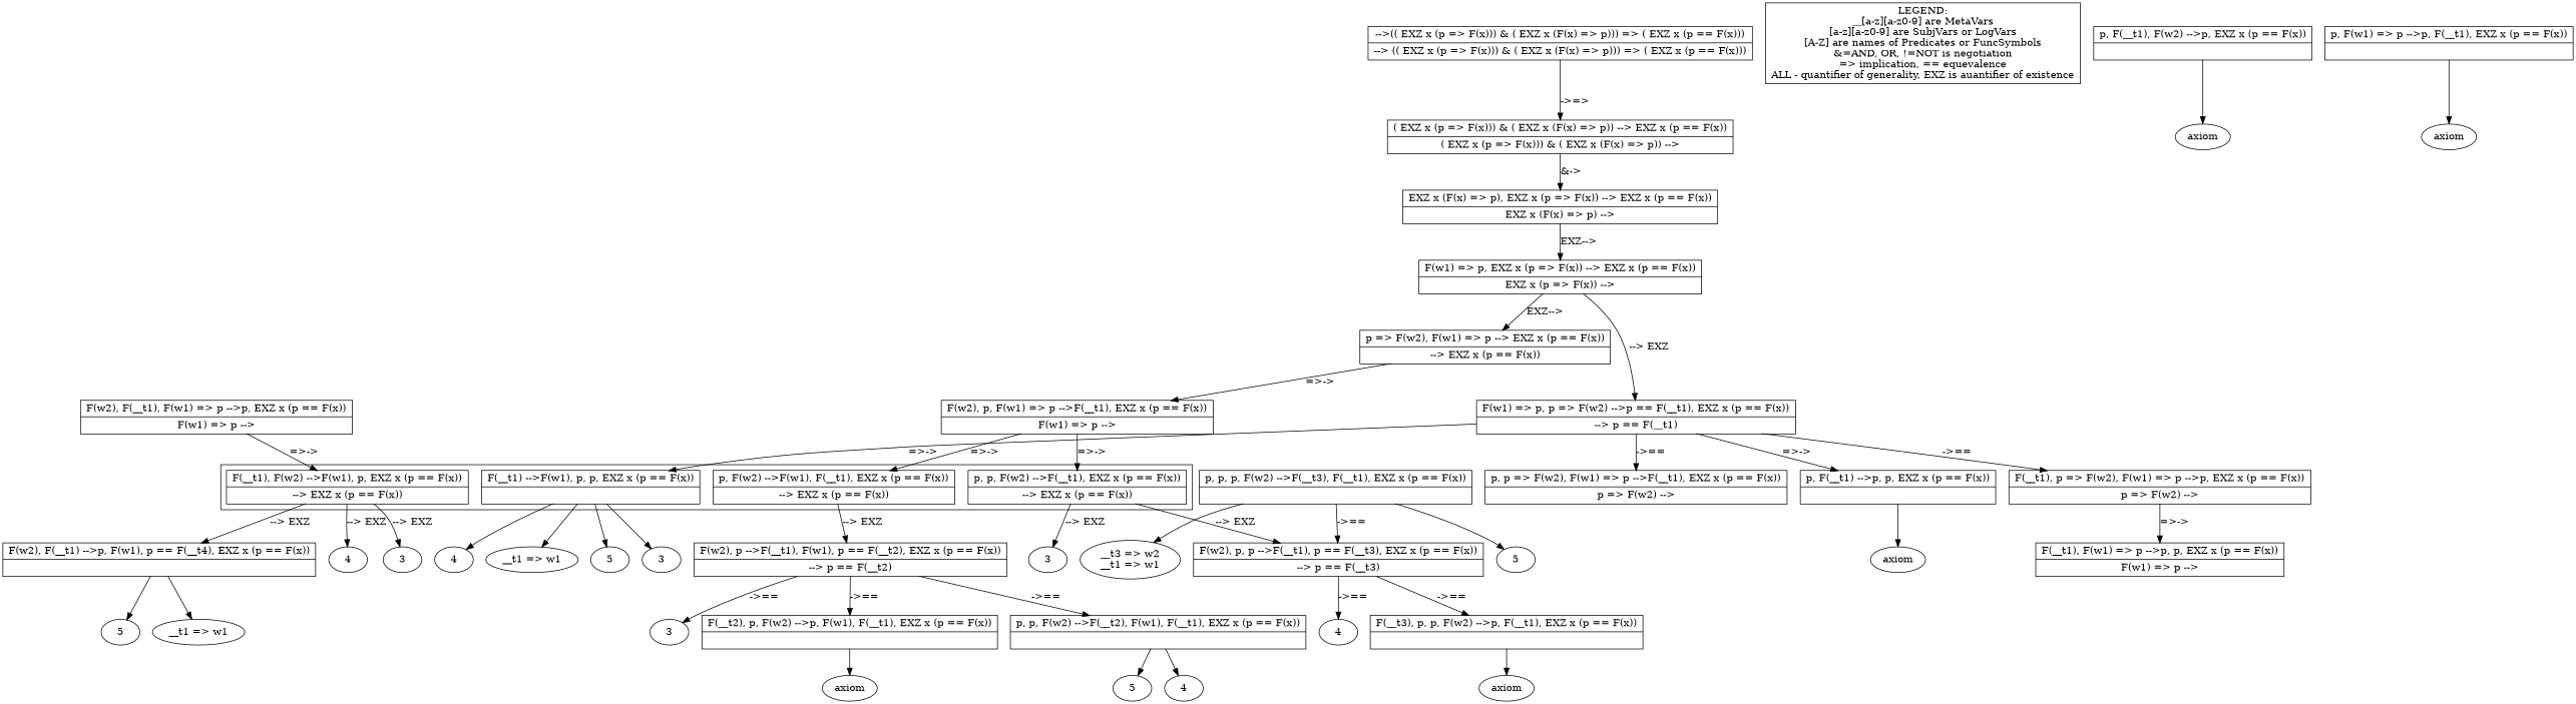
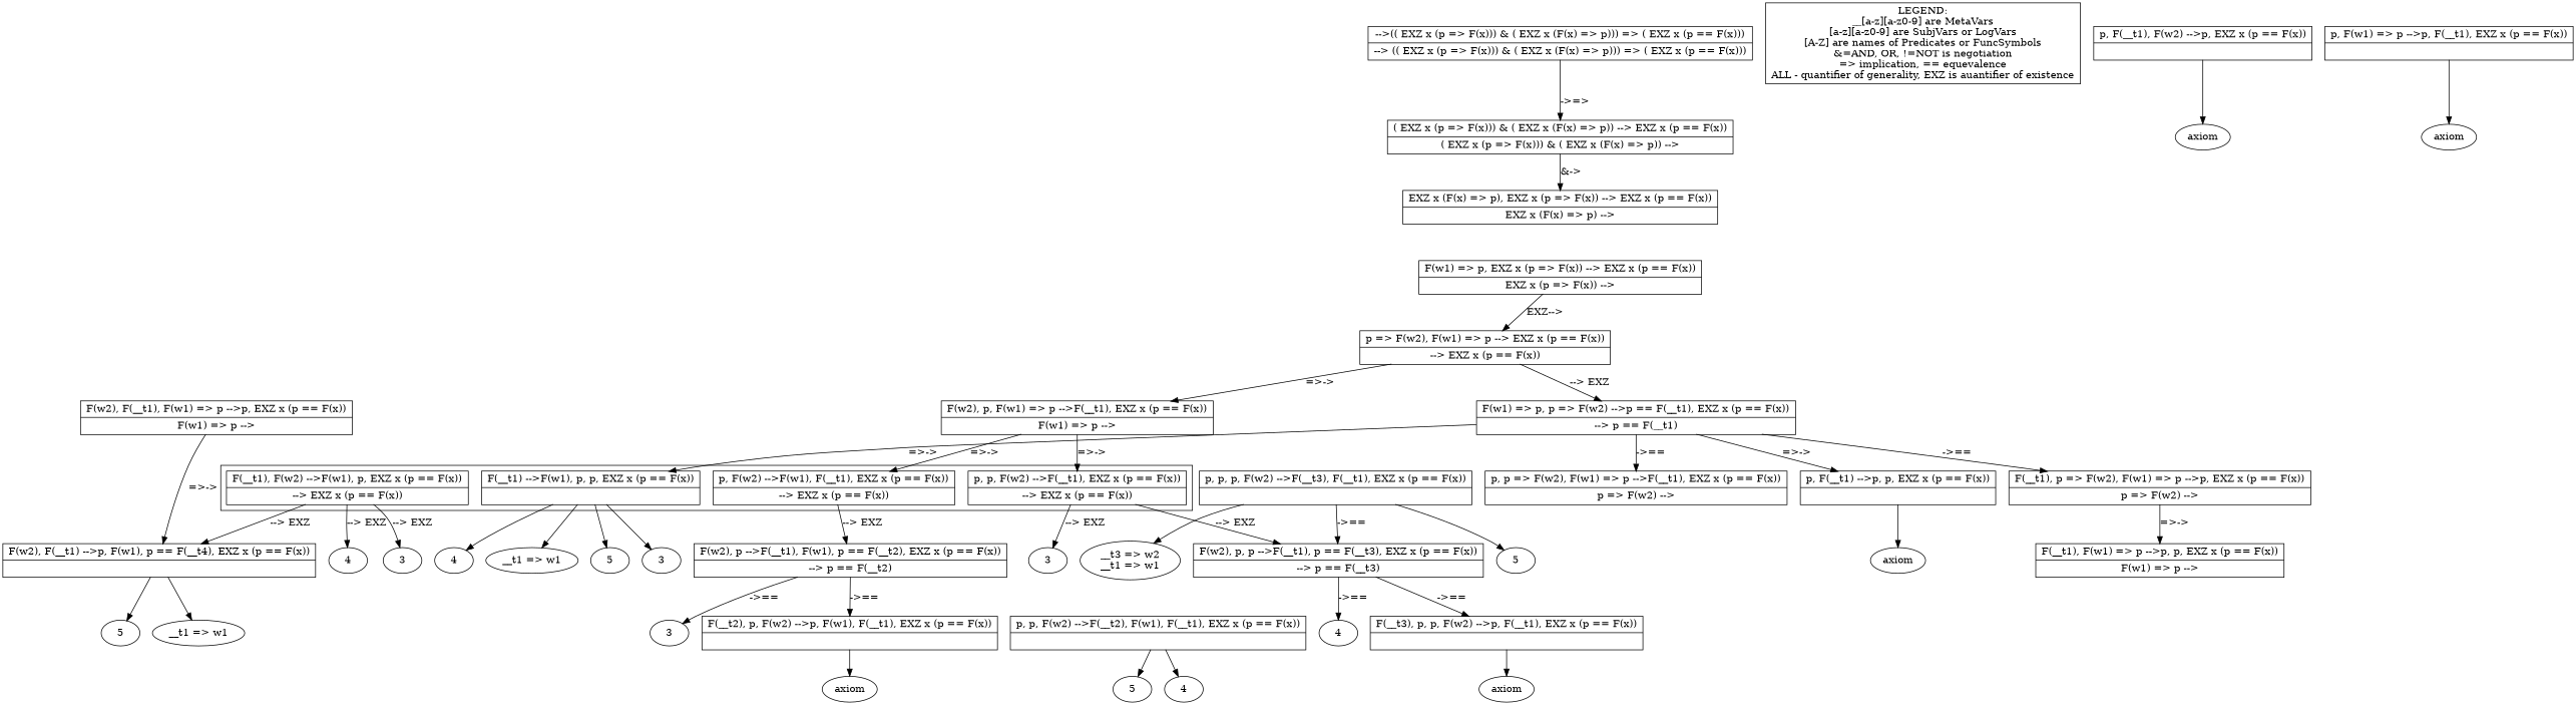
  digraph {
    node [shape=record]
    n1 [label="{<seq> F(__t1) --\>F(w1), p, p,  EXZ x (p == F(x)) |<lastfip>  }"]
    n2 [label="{<seq> F(__t1), F(w2) --\>F(w1), p,  EXZ x (p == F(x)) |<lastfip> --\>  EXZ x (p == F(x)) }"]
    n3 [label="{<seq> p, p, F(w2) --\>F(__t1),  EXZ x (p == F(x)) |<lastfip> --\>  EXZ x (p == F(x)) }"]
    n4 [label="{<seq> p, F(w2) --\>F(w1), F(__t1),  EXZ x (p == F(x)) |<lastfip> --\>  EXZ x (p == F(x)) }"]
    n5 [label="__t1 => w1\n" shape=""]
    n6 [label=5 shape=""]
    n7 [label=4 shape=""]
    n8 [label=3 shape=""]
    n9 [label="{<seq> F(w2), F(__t1) --\>p, F(w1), p == F(__t4),  EXZ x (p == F(x)) |<lastfip>  }"]
    n10 [label=4 shape=""]
    n11 [label=3 shape=""]
    n12 [label="{<seq> F(w2), p, p --\>F(__t1), p == F(__t3),  EXZ x (p == F(x)) |<lastfip> --\> p == F(__t3) }"]
    n13 [label=3 shape=""]
    n14 [label="{<seq> F(w2), p --\>F(__t1), F(w1), p == F(__t2),  EXZ x (p == F(x)) |<lastfip> --\> p == F(__t2) }"]
    n15 [label="LEGEND:\n__[a-z][a-z0-9] are MetaVars\n[a-z][a-z0-9] are SubjVars or LogVars\n[A-Z] are names of Predicates or FuncSymbols\n&=AND, OR, !=NOT is negotiation\n=> implication, == equevalence\nALL - quantifier of generality, EXZ is auantifier of existence" shape=box]
    n16 [label="__t3 => w2\n__t1 => w1\n" shape=""]
    n17 [label="__t1 => w1\n" shape=""]
    n18 [label=5 shape=""]
    n19 [label=5 shape=""]
    n20 [label=5 shape=""]
    n21 [label=axiom shape=""]
    n22 [label="{<seq> F(__t3), p, p, F(w2) --\>p, F(__t1),  EXZ x (p == F(x)) |<lastfip>  }"]
    n23 [label="{<seq> p, p, p, F(w2) --\>F(__t3), F(__t1),  EXZ x (p == F(x)) |<lastfip>  }"]
    n24 [label=4 shape=""]
    n25 [label=4 shape=""]
    n26 [label=axiom shape=""]
    n27 [label="{<seq> F(__t2), p, F(w2) --\>p, F(w1), F(__t1),  EXZ x (p == F(x)) |<lastfip>  }"]
    n28 [label="{<seq> p, p, F(w2) --\>F(__t2), F(w1), F(__t1),  EXZ x (p == F(x)) |<lastfip>  }"]
    n29 [label=3 shape=""]
    n30 [label=axiom shape=""]
    n31 [label="{<seq> p, F(__t1) --\>p, p,  EXZ x (p == F(x)) |<lastfip>  }"]
    n32 [label=axiom shape=""]
    n33 [label="{<seq> p, F(__t1), F(w2) --\>p,  EXZ x (p == F(x)) |<lastfip>  }"]
    n34 [label=axiom shape=""]
    n35 [label="{<seq> F(w2), p, F(w1) =\> p --\>F(__t1),  EXZ x (p == F(x)) |<lastfip> F(w1) =\> p --\> }"]
    n36 [label="{<seq> p, F(w1) =\> p --\>p, F(__t1),  EXZ x (p == F(x)) |<lastfip>  }"]
    n37 [label="{<seq> F(w2), F(__t1), F(w1) =\> p --\>p,  EXZ x (p == F(x)) |<lastfip> F(w1) =\> p --\> }"]
    n38 [label="{<seq> F(__t1), F(w1) =\> p --\>p, p,  EXZ x (p == F(x)) |<lastfip> F(w1) =\> p --\> }"]
    n39 [label="{<seq> F(__t1), p =\> F(w2), F(w1) =\> p --\>p,  EXZ x (p == F(x)) |<lastfip> p =\> F(w2) --\> }"]
    n40 [label="{<seq> p, p =\> F(w2), F(w1) =\> p --\>F(__t1),  EXZ x (p == F(x)) |<lastfip> p =\> F(w2) --\> }"]
    n41 [label="{<seq> F(w1) =\> p, p =\> F(w2) --\>p == F(__t1),  EXZ x (p == F(x)) |<lastfip> --\> p == F(__t1) }"]
    n42 [label="{<seq> p =\> F(w2), F(w1) =\> p --\> EXZ x (p == F(x)) |<lastfip> --\>  EXZ x (p == F(x)) }"]
    n43 [label="{<seq> F(w1) =\> p,  EXZ x (p =\> F(x)) --\> EXZ x (p == F(x)) |<lastfip>  EXZ x (p =\> F(x)) --\> }"]
    n44 [label="{<seq>  EXZ x (F(x) =\> p),  EXZ x (p =\> F(x)) --\> EXZ x (p == F(x)) |<lastfip>  EXZ x (F(x) =\> p) --\> }"]
    n45 [label="{<seq> ( EXZ x (p =\> F(x))) & ( EXZ x (F(x) =\> p)) --\> EXZ x (p == F(x)) |<lastfip> ( EXZ x (p =\> F(x))) & ( EXZ x (F(x) =\> p)) --\> }"]
    n46 [label="{<seq>  --\>(( EXZ x (p =\> F(x))) & ( EXZ x (F(x) =\> p))) =\> ( EXZ x (p == F(x))) |<lastfip> --\> (( EXZ x (p =\> F(x))) & ( EXZ x (F(x) =\> p))) =\> ( EXZ x (p == F(x))) }"]
    subgraph cluster_1 {
      n1
      n2
      n3
      n4
    }
    n1 -> n5
    n1 -> n6
    n1 -> n7
    n1 -> n8
    n2 -> n9 [label="--> EXZ"]
    n2 -> n10 [label="--> EXZ"]
    n2 -> n11 [label="--> EXZ"]
    n3 -> n12 [label="--> EXZ"]
    n3 -> n13 [label="--> EXZ"]
    n4 -> n14 [label="--> EXZ"]
    n9 -> n17
    n9 -> n20
    n12 -> n22 [label="->=="]
    n12 -> n25 [label="->=="]
    n14 -> n27 [label="->=="]
-   n14 -> n28 [label="->=="]
    n14 -> n29 [label="->=="]
    n22 -> n21
    n23 -> n12 [label="->=="]
    n23 -> n16
    n23 -> n18
    n27 -> n26
    n28 -> n19
    n28 -> n24
    n31 -> n30
    n33 -> n32
    n35 -> n3 [label="=>->"]
    n35 -> n4 [label="=>->"]
    n36 -> n34
-   n37 -> n2 [label="=>->"]
+   n37 -> n9 [label="=>->"]
    n39 -> n38 [label="=>->"]
    n41 -> n1 [label="=>->"]
    n41 -> n31 [label="=>->"]
    n41 -> n39 [label="->=="]
    n41 -> n40 [label="->=="]
    n42 -> n35 [label="=>->"]
-   n43 -> n41 [label="--> EXZ"]
+   n42 -> n41 [label="--> EXZ"]
    n43 -> n42 [label="EXZ-->"]
-   n44 -> n43 [label="EXZ-->"]
    n45 -> n44 [label="&->"]
    n46 -> n45 [label="->=>"]
  }
